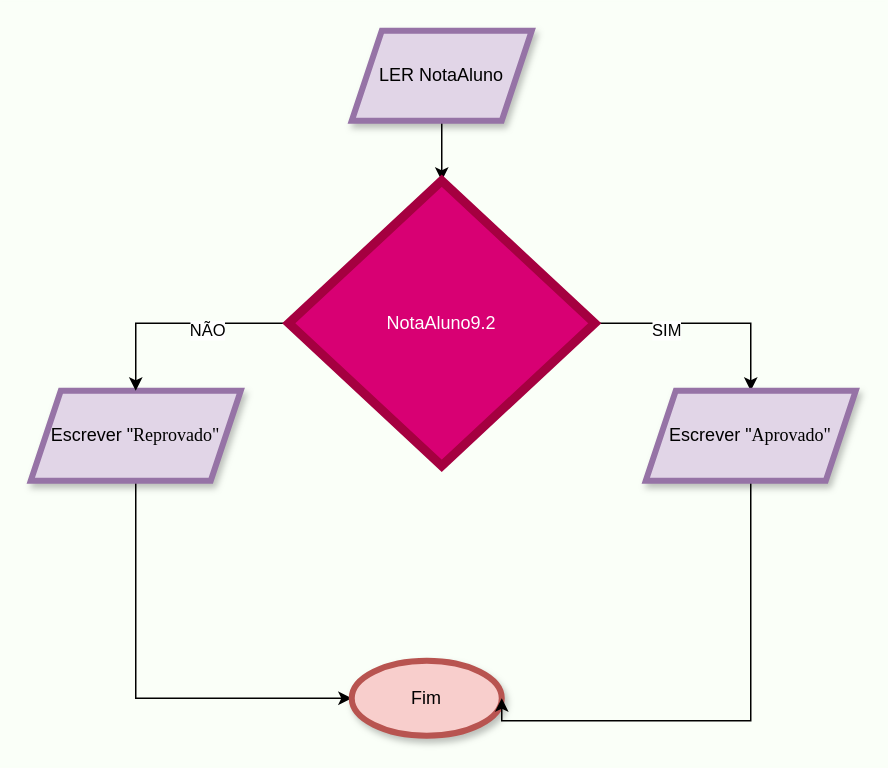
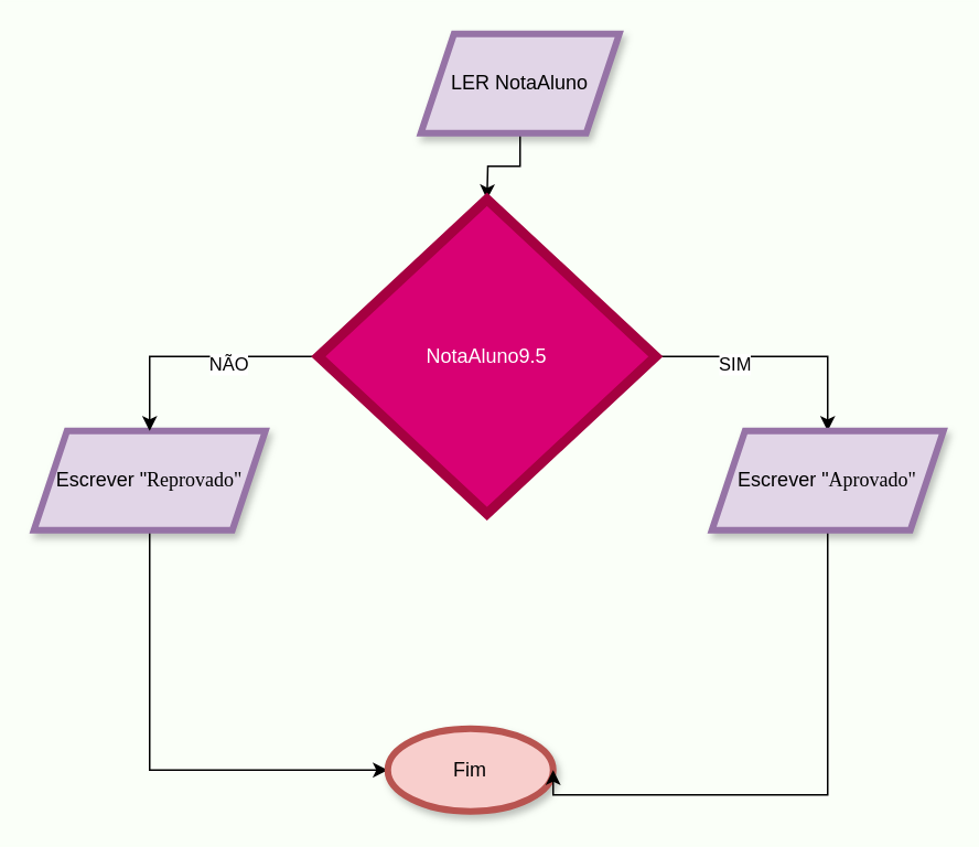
  <mxCell id="0" />
  <mxCell id="1" parent="0" />
  <mxCell id="2" style="edgeStyle=orthogonalEdgeStyle;rounded=0;orthogonalLoop=1;jettySize=auto;html=1;entryX=0.5;entryY=0;entryDx=0;entryDy=0;" parent="1" source="3" edge="1"><mxGeometry relative="1" as="geometry"><mxPoint x="294" y="120" as="targetPoint" /></mxGeometry></mxCell>
- <mxCell id="3" value="LER NotaAluno" style="shape=parallelogram;perimeter=parallelogramPerimeter;whiteSpace=wrap;html=1;fixedSize=1;fillColor=#e1d5e7;strokeColor=#9673a6;strokeWidth=4;shadow=1;" parent="1" vertex="1"><mxGeometry x="234" y="20" width="120" height="60" as="geometry" /></mxCell>
+ <mxCell id="3" value="LER NotaAluno" style="shape=parallelogram;perimeter=parallelogramPerimeter;whiteSpace=wrap;html=1;fixedSize=1;fillColor=#e1d5e7;strokeColor=#9673a6;strokeWidth=4;shadow=1;" parent="1" vertex="1"><mxGeometry x="254" y="20" width="120" height="60" as="geometry" /></mxCell>
  <mxCell id="4" style="edgeStyle=orthogonalEdgeStyle;rounded=0;orthogonalLoop=1;jettySize=auto;html=1;exitX=0.5;exitY=1;exitDx=0;exitDy=0;entryX=0;entryY=0.5;entryDx=0;entryDy=0;" edge="1" parent="1" source="5" target="6"><mxGeometry relative="1" as="geometry" /></mxCell>
  <mxCell id="5" value="Escrever &quot;&lt;font face=&quot;Times New Roman&quot;&gt;Reprovado&quot;&lt;/font&gt;" style="shape=parallelogram;perimeter=parallelogramPerimeter;whiteSpace=wrap;html=1;fixedSize=1;fillColor=#e1d5e7;strokeColor=#9673a6;strokeWidth=4;shadow=1;" parent="1" vertex="1"><mxGeometry x="20" y="260" width="140" height="60" as="geometry" /></mxCell>
  <mxCell id="6" value="Fim" style="ellipse;whiteSpace=wrap;html=1;fillColor=#f8cecc;strokeColor=#b85450;strokeWidth=4;shadow=1;" parent="1" vertex="1"><mxGeometry x="234" y="440" width="100" height="50" as="geometry" /></mxCell>
  <mxCell id="7" style="edgeStyle=orthogonalEdgeStyle;rounded=0;orthogonalLoop=1;jettySize=auto;html=1;entryX=0.5;entryY=0;entryDx=0;entryDy=0;" edge="1" parent="1" source="11" target="5"><mxGeometry relative="1" as="geometry"><Array as="points"><mxPoint x="90" y="215" /></Array></mxGeometry></mxCell>
  <mxCell id="8" value="NÃO" style="edgeLabel;html=1;align=center;verticalAlign=middle;resizable=0;points=[];" vertex="1" connectable="0" parent="7"><mxGeometry x="-0.252" y="4" relative="1" as="geometry"><mxPoint as="offset" /></mxGeometry></mxCell>
  <mxCell id="9" style="edgeStyle=orthogonalEdgeStyle;rounded=0;orthogonalLoop=1;jettySize=auto;html=1;entryX=0.5;entryY=0;entryDx=0;entryDy=0;" edge="1" parent="1" source="11" target="13"><mxGeometry relative="1" as="geometry" /></mxCell>
  <mxCell id="10" value="SIM" style="edgeLabel;html=1;align=center;verticalAlign=middle;resizable=0;points=[];" vertex="1" connectable="0" parent="9"><mxGeometry x="-0.369" y="-4" relative="1" as="geometry"><mxPoint as="offset" /></mxGeometry></mxCell>
- <mxCell id="11" value="NotaAluno9.2" style="rhombus;whiteSpace=wrap;html=1;fillColor=#d80073;fontColor=#ffffff;strokeColor=#A50040;strokeWidth=6;" vertex="1" parent="1"><mxGeometry x="192" y="120" width="204" height="190" as="geometry" /></mxCell>
+ <mxCell id="11" value="NotaAluno9.5" style="rhombus;whiteSpace=wrap;html=1;fillColor=#d80073;fontColor=#ffffff;strokeColor=#A50040;strokeWidth=6;" vertex="1" parent="1"><mxGeometry x="192" y="120" width="204" height="190" as="geometry" /></mxCell>
  <mxCell id="12" style="edgeStyle=orthogonalEdgeStyle;rounded=0;orthogonalLoop=1;jettySize=auto;html=1;entryX=1;entryY=0.5;entryDx=0;entryDy=0;" edge="1" parent="1" source="13" target="6"><mxGeometry relative="1" as="geometry"><Array as="points"><mxPoint x="500" y="480" /></Array></mxGeometry></mxCell>
  <mxCell id="13" value="Escrever &quot;&lt;font face=&quot;Times New Roman&quot;&gt;Aprovado&quot;&lt;/font&gt;" style="shape=parallelogram;perimeter=parallelogramPerimeter;whiteSpace=wrap;html=1;fixedSize=1;fillColor=#e1d5e7;strokeColor=#9673a6;strokeWidth=4;shadow=1;" vertex="1" parent="1"><mxGeometry x="430" y="260" width="140" height="60" as="geometry" /></mxCell>
